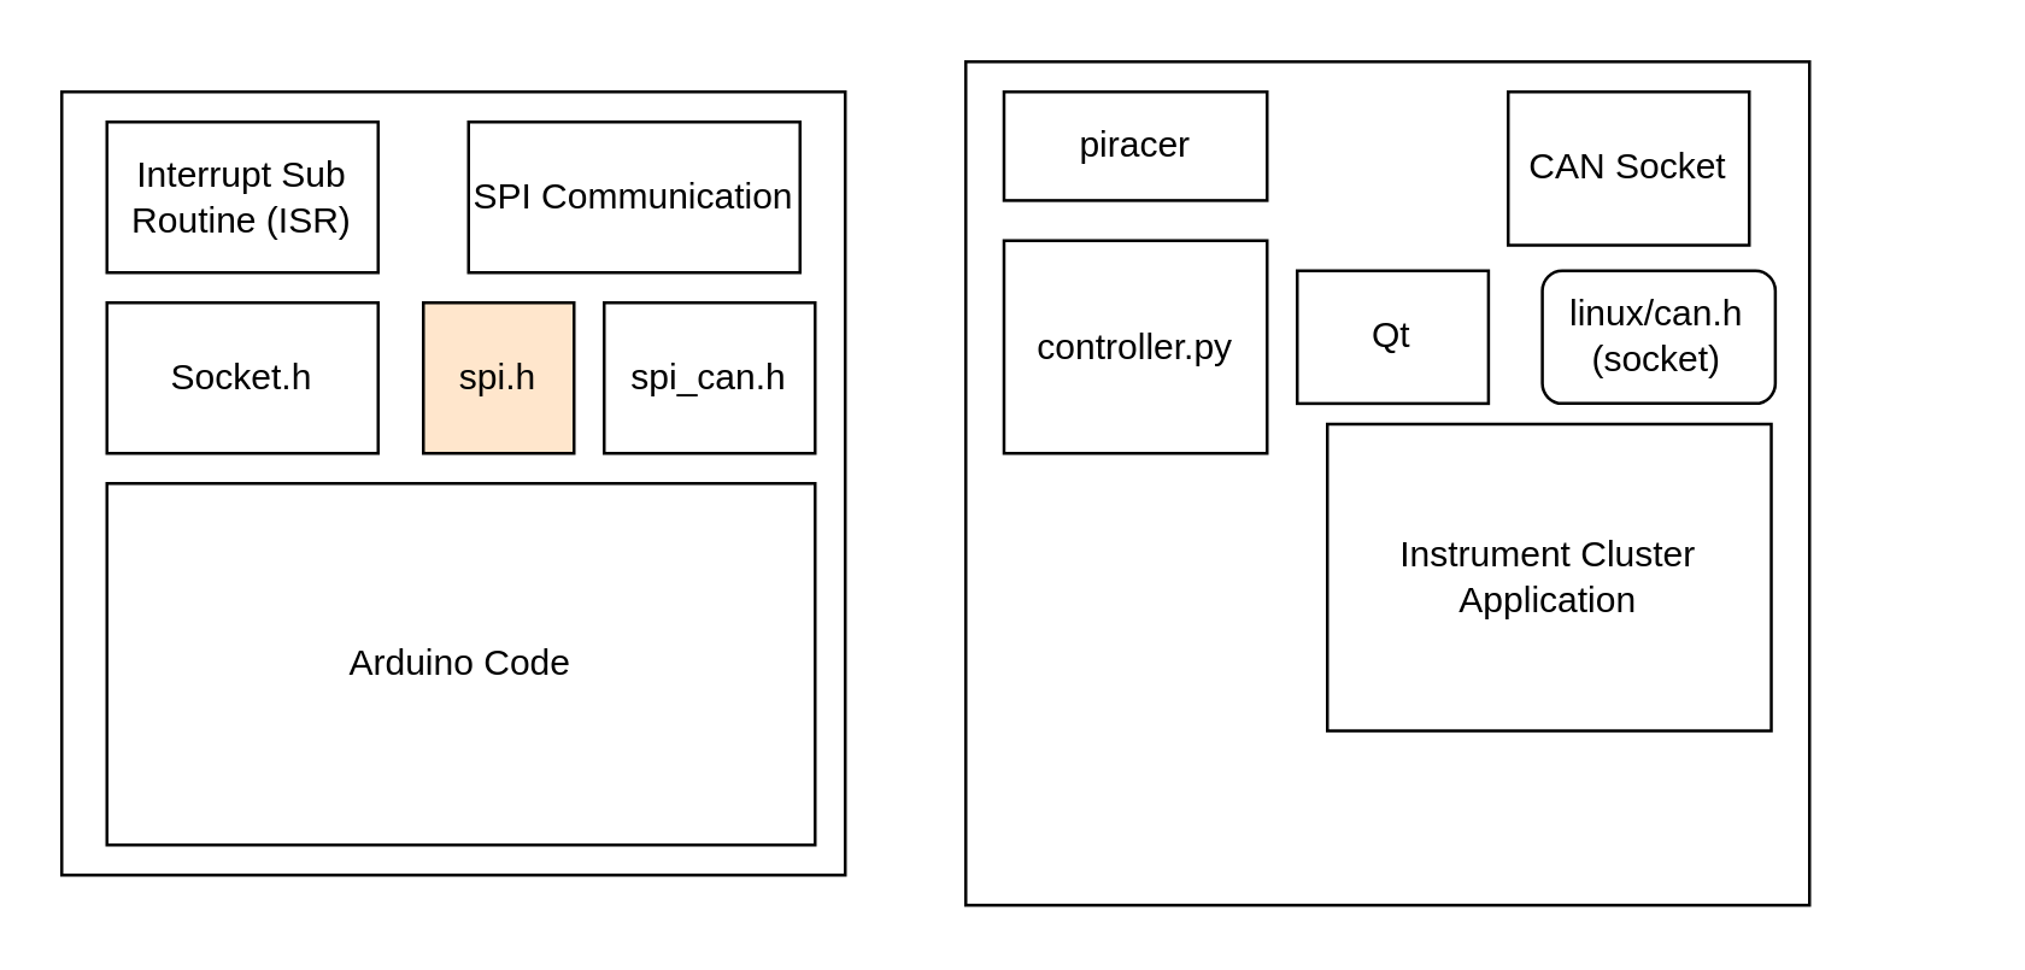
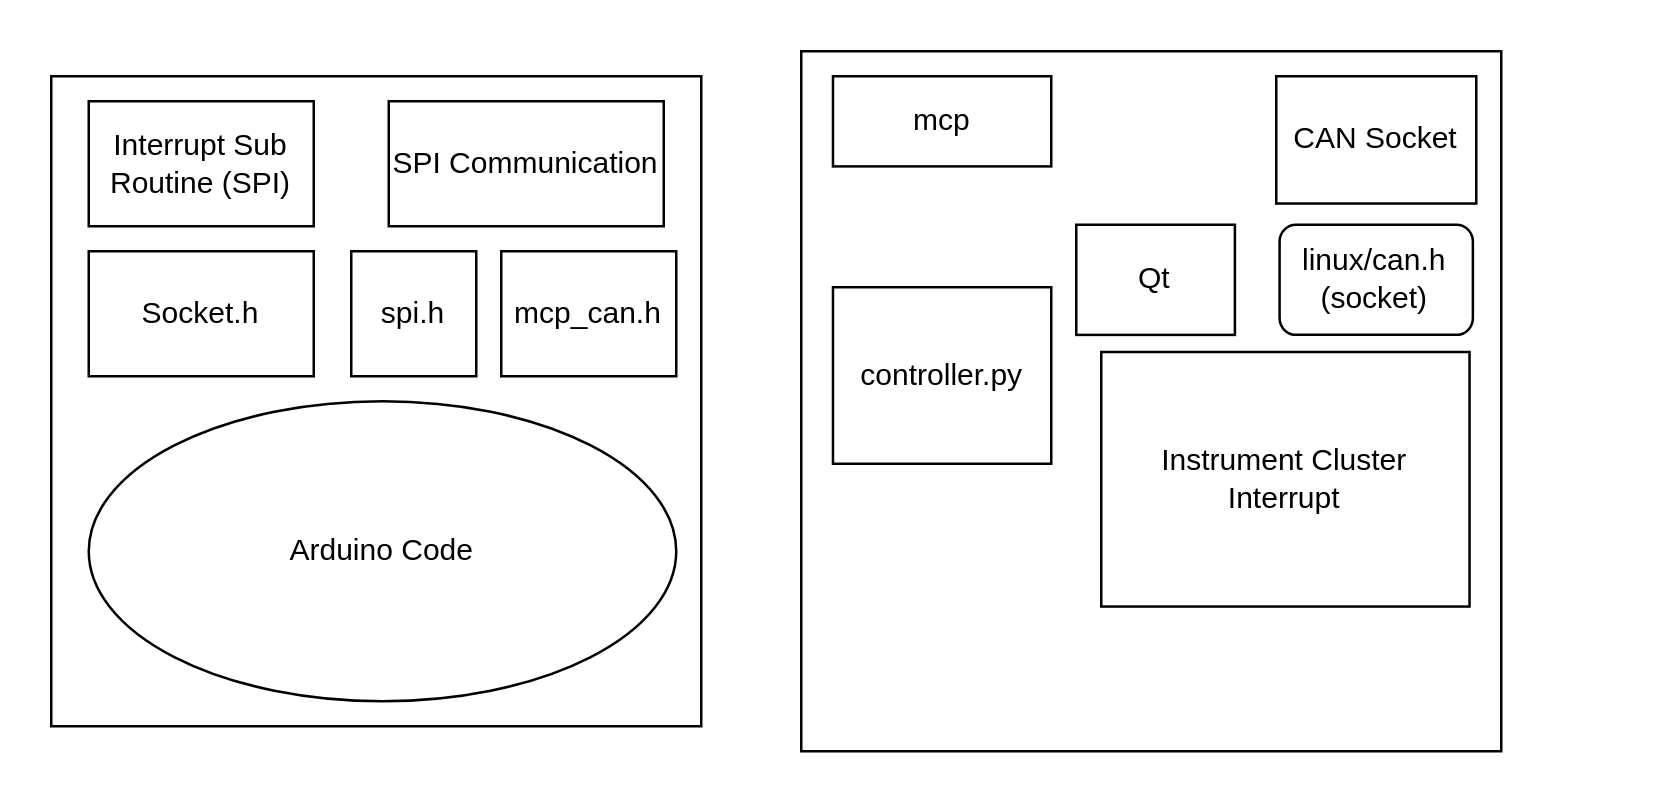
  <mxCell id="0" />
  <mxCell id="1" parent="0" />
  <mxCell id="2" value="" style="group" parent="1" vertex="1" connectable="0"><mxGeometry x="20" y="30" width="260" height="260" as="geometry" /></mxCell>
  <mxCell id="3" value="" style="whiteSpace=wrap;html=1;aspect=fixed;fillColor=none;" parent="2" vertex="1"><mxGeometry width="260" height="260" as="geometry" /></mxCell>
- <mxCell id="4" value="Interrupt Sub Routine (ISR)" style="rounded=0;whiteSpace=wrap;html=1;" parent="2" vertex="1"><mxGeometry x="15" y="10" width="90" height="50" as="geometry" /></mxCell>
- <mxCell id="5" value="Arduino Code" style="rounded=0;whiteSpace=wrap;html=1;" parent="2" vertex="1"><mxGeometry x="15" y="130" width="235" height="120" as="geometry" /></mxCell>
+ <mxCell id="4" value="Interrupt Sub Routine (SPI)" style="rounded=0;whiteSpace=wrap;html=1;" parent="2" vertex="1"><mxGeometry x="15" y="10" width="90" height="50" as="geometry" /></mxCell>
+ <mxCell id="5" value="Arduino Code" style="ellipse;whiteSpace=wrap;html=1;" parent="2" vertex="1"><mxGeometry x="15" y="130" width="235" height="120" as="geometry" /></mxCell>
  <mxCell id="6" value="SPI Communication" style="rounded=0;whiteSpace=wrap;html=1;" parent="2" vertex="1"><mxGeometry x="135" y="10" width="110" height="50" as="geometry" /></mxCell>
  <mxCell id="7" value="Socket.h" style="rounded=0;whiteSpace=wrap;html=1;" parent="2" vertex="1"><mxGeometry x="15" y="70" width="90" height="50" as="geometry" /></mxCell>
- <mxCell id="8" value="spi_can.h" style="rounded=0;whiteSpace=wrap;html=1;" parent="2" vertex="1"><mxGeometry x="180" y="70" width="70" height="50" as="geometry" /></mxCell>
- <mxCell id="9" value="spi.h" style="rounded=0;whiteSpace=wrap;html=1;fillColor=#ffe6cc;" parent="2" vertex="1"><mxGeometry x="120" y="70" width="50" height="50" as="geometry" /></mxCell>
+ <mxCell id="8" value="mcp_can.h" style="rounded=0;whiteSpace=wrap;html=1;" parent="2" vertex="1"><mxGeometry x="180" y="70" width="70" height="50" as="geometry" /></mxCell>
+ <mxCell id="9" value="spi.h" style="rounded=0;whiteSpace=wrap;html=1;" parent="2" vertex="1"><mxGeometry x="120" y="70" width="50" height="50" as="geometry" /></mxCell>
  <mxCell id="10" value="" style="group" vertex="1" connectable="0" parent="1"><mxGeometry x="320" y="20" width="330" height="280" as="geometry" /></mxCell>
  <mxCell id="11" value="" style="whiteSpace=wrap;html=1;aspect=fixed;fillColor=none;" vertex="1" parent="10"><mxGeometry width="280" height="280" as="geometry" /></mxCell>
- <mxCell id="12" value="Instrument Cluster Application" style="rounded=0;whiteSpace=wrap;html=1;" vertex="1" parent="10"><mxGeometry x="120" y="120.303" width="147.31" height="101.818" as="geometry" /></mxCell>
- <mxCell id="13" value="CAN Socket" style="rounded=0;whiteSpace=wrap;html=1;" vertex="1" parent="10"><mxGeometry x="180" y="10.0" width="80" height="50.909" as="geometry" /></mxCell>
- <mxCell id="14" value="piracer" style="rounded=0;whiteSpace=wrap;html=1;" vertex="1" parent="10"><mxGeometry x="12.69" y="10.0" width="87.31" height="36.06" as="geometry" /></mxCell>
+ <mxCell id="12" value="Instrument Cluster Interrupt" style="rounded=0;whiteSpace=wrap;html=1;" vertex="1" parent="10"><mxGeometry x="120" y="120.303" width="147.31" height="101.818" as="geometry" /></mxCell>
+ <mxCell id="13" value="CAN Socket" style="rounded=0;whiteSpace=wrap;html=1;" vertex="1" parent="10"><mxGeometry x="190" y="10.0" width="80" height="50.909" as="geometry" /></mxCell>
+ <mxCell id="14" value="mcp" style="rounded=0;whiteSpace=wrap;html=1;" vertex="1" parent="10"><mxGeometry x="12.69" y="10.0" width="87.31" height="36.06" as="geometry" /></mxCell>
  <mxCell id="15" value="linux/can.h (socket)" style="whiteSpace=wrap;html=1;rounded=1;" vertex="1" parent="10"><mxGeometry x="191.34" y="69.394" width="77.31" height="44.053" as="geometry" /></mxCell>
  <mxCell id="16" value="Qt" style="rounded=0;whiteSpace=wrap;html=1;" vertex="1" parent="10"><mxGeometry x="109.998" y="69.396" width="63.462" height="44.056" as="geometry" /></mxCell>
- <mxCell id="17" value="controller.py" style="rounded=0;whiteSpace=wrap;html=1;" vertex="1" parent="10"><mxGeometry x="12.69" y="59.39" width="87.31" height="70.61" as="geometry" /></mxCell>
+ <mxCell id="17" value="controller.py" style="rounded=0;whiteSpace=wrap;html=1;" vertex="1" parent="10"><mxGeometry x="12.69" y="94.39" width="87.31" height="70.61" as="geometry" /></mxCell>
  <mxCell id="18" style="edgeStyle=orthogonalEdgeStyle;rounded=0;orthogonalLoop=1;jettySize=auto;html=1;exitX=0.5;exitY=1;exitDx=0;exitDy=0;" edge="1" parent="10" source="11" target="11"><mxGeometry relative="1" as="geometry" /></mxCell>
